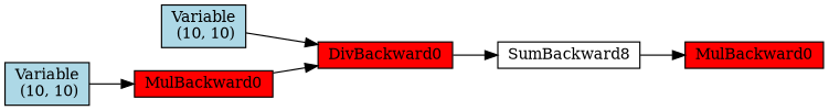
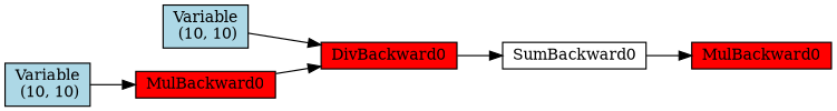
  digraph {
    rankdir=LR
    node [align=left fillcolor=red fontsize=12 ranksep=0.1 shape=box style=filled]
    n1 [height=0.2 label=MulBackward0]
-   n2 [fillcolor=white height=0.2 label=SumBackward8]
+   n2 [fillcolor=white height=0.2 label=SumBackward0]
    n3 [height=0.2 label=DivBackward0]
    n4 [fillcolor=lightblue height=0.2 label="Variable\n (10, 10)"]
    n5 [height=0.2 label=MulBackward0]
    n6 [fillcolor=lightblue height=0.2 label="Variable\n (10, 10)"]
    n2 -> n1
    n3 -> n2
    n4 -> n3
    n5 -> n3
    n6 -> n5
  }
